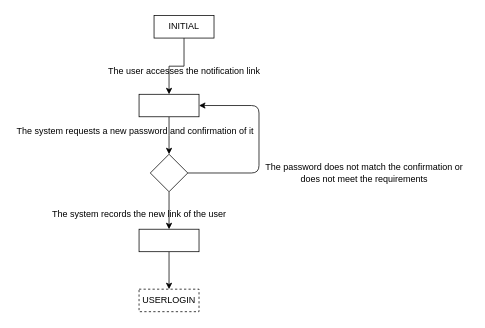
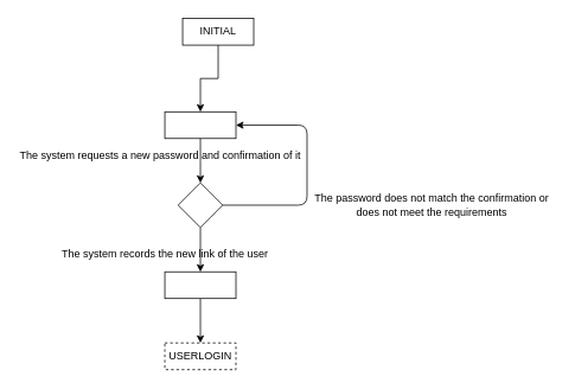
  <mxCell id="0" />
  <mxCell id="1" parent="0" />
  <mxCell id="2" value="" style="edgeStyle=orthogonalEdgeStyle;rounded=0;orthogonalLoop=1;jettySize=auto;html=1;" parent="1" source="3" target="5" edge="1"><mxGeometry relative="1" as="geometry" /></mxCell>
  <mxCell id="3" value="INITIAL" style="rounded=0;whiteSpace=wrap;html=1;" parent="1" vertex="1"><mxGeometry x="205" y="20" width="80" height="30" as="geometry" /></mxCell>
  <mxCell id="4" value="" style="edgeStyle=orthogonalEdgeStyle;rounded=0;orthogonalLoop=1;jettySize=auto;html=1;" parent="1" source="5" edge="1"><mxGeometry relative="1" as="geometry"><mxPoint x="225" y="205" as="targetPoint" /></mxGeometry></mxCell>
  <mxCell id="5" value="" style="rounded=0;whiteSpace=wrap;html=1;" parent="1" vertex="1"><mxGeometry x="185" y="125" width="80" height="30" as="geometry" /></mxCell>
- <mxCell id="6" value="The user accesses the notification link" style="text;html=1;align=center;verticalAlign=middle;resizable=0;points=[];autosize=1;" parent="1" vertex="1"><mxGeometry x="135" y="85" width="220" height="20" as="geometry" /></mxCell>
  <mxCell id="7" value="&lt;div&gt;The system requests a new password and confirmation of it&lt;/div&gt;" style="text;html=1;align=left;verticalAlign=middle;resizable=0;points=[];autosize=1;" parent="1" vertex="1"><mxGeometry x="20" y="165" width="330" height="20" as="geometry" /></mxCell>
  <mxCell id="8" value="" style="edgeStyle=orthogonalEdgeStyle;rounded=0;orthogonalLoop=1;jettySize=auto;html=1;" parent="1" source="9" target="13" edge="1"><mxGeometry relative="1" as="geometry" /></mxCell>
  <mxCell id="9" value="" style="rhombus;whiteSpace=wrap;html=1;" parent="1" vertex="1"><mxGeometry x="200" y="205" width="50" height="50" as="geometry" /></mxCell>
  <mxCell id="10" value="" style="endArrow=classic;html=1;exitX=1;exitY=0.5;exitDx=0;exitDy=0;" parent="1" source="9" target="5" edge="1"><mxGeometry width="50" height="50" relative="1" as="geometry"><mxPoint x="165" y="495" as="sourcePoint" /><mxPoint x="345" y="230" as="targetPoint" /><Array as="points"><mxPoint x="345" y="230" /><mxPoint x="345" y="140" /></Array></mxGeometry></mxCell>
  <mxCell id="11" value="&lt;div&gt;The password does not match the confirmation or&lt;/div&gt;&lt;div&gt;does not meet the requirements&lt;/div&gt;" style="text;html=1;align=center;verticalAlign=middle;resizable=0;points=[];autosize=1;" parent="1" vertex="1"><mxGeometry x="345" y="215" width="280" height="30" as="geometry" /></mxCell>
  <mxCell id="12" value="" style="edgeStyle=orthogonalEdgeStyle;rounded=0;orthogonalLoop=1;jettySize=auto;html=1;" parent="1" source="13" target="15" edge="1"><mxGeometry relative="1" as="geometry" /></mxCell>
  <mxCell id="13" value="" style="rounded=0;whiteSpace=wrap;html=1;" parent="1" vertex="1"><mxGeometry x="185" y="305" width="80" height="30" as="geometry" /></mxCell>
  <mxCell id="14" value="The system records the new link of the user" style="text;html=1;align=center;verticalAlign=middle;resizable=0;points=[];autosize=1;" parent="1" vertex="1"><mxGeometry x="45" y="275" width="280" height="20" as="geometry" /></mxCell>
  <mxCell id="15" value="USERLOGIN" style="rounded=0;whiteSpace=wrap;html=1;dashed=1;" parent="1" vertex="1"><mxGeometry x="185" y="385" width="80" height="30" as="geometry" /></mxCell>
